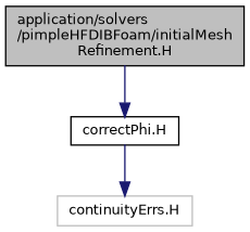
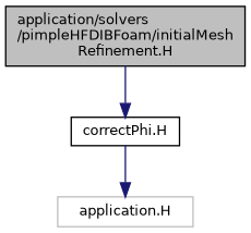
  digraph {
    node [color=black fillcolor=white fontname=Helvetica fontsize=10 shape=record style=filled]
    edge [color=midnightblue fontname=Helvetica fontsize=10 labelfontname=Helvetica labelfontsize=10 style=solid]
    n1 [fillcolor=grey75 fontcolor=black height=0.2 label="application/solvers\l/pimpleHFDIBFoam/initialMesh\lRefinement.H" width=0.4]
    n2 [height=0.2 label="correctPhi.H" width=0.4]
-   n3 [color=grey75 height=0.2 label="continuityErrs.H" width=0.4]
+   n3 [color=grey75 height=0.2 label="application.H" width=0.4]
    n1 -> n2
    n2 -> n3
  }
